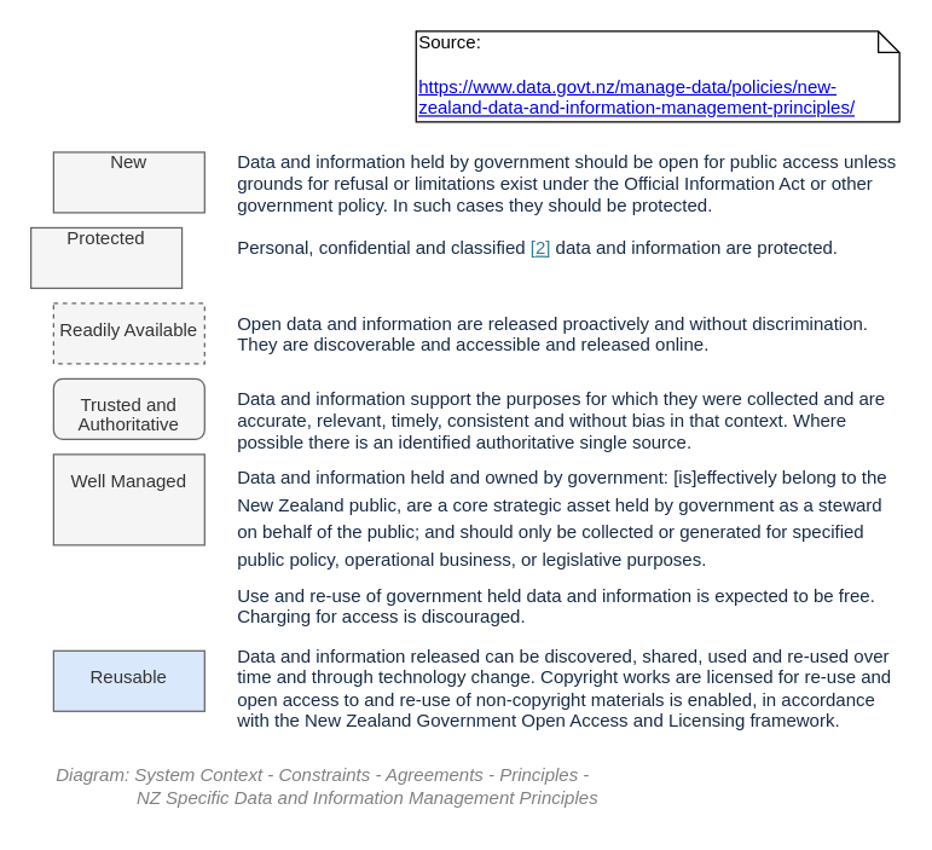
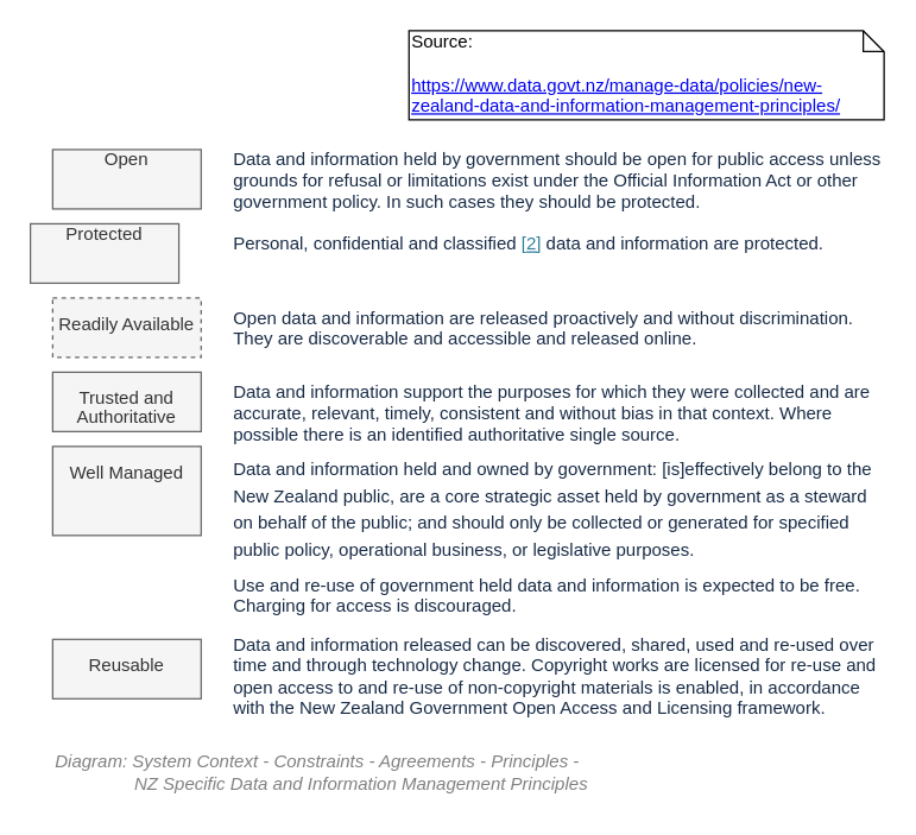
  <mxCell id="0" />
  <mxCell id="1" value="Diagram" parent="0" />
- <mxCell id="2" value="New" style="rounded=0;whiteSpace=wrap;html=1;shadow=0;glass=0;comic=0;strokeColor=#666666;fillColor=#f5f5f5;fontSize=12;align=center;fontColor=#333333;recursiveResize=0;container=1;collapsible=0;overflow=fill;verticalAlign=middle;" vertex="1" parent="1"><mxGeometry x="35" y="100" width="100" height="40" as="geometry" /></mxCell>
+ <mxCell id="2" value="Open" style="rounded=0;whiteSpace=wrap;html=1;shadow=0;glass=0;comic=0;strokeColor=#666666;fillColor=#f5f5f5;fontSize=12;align=center;fontColor=#333333;recursiveResize=0;container=1;collapsible=0;overflow=fill;verticalAlign=middle;" vertex="1" parent="1"><mxGeometry x="35" y="100" width="100" height="40" as="geometry" /></mxCell>
  <mxCell id="3" value="&lt;span style=&quot;color: rgb(24, 43, 70); font-family: &amp;quot;fira sans&amp;quot;, helvetica, arial, sans-serif; font-size: 12px;&quot;&gt;&lt;font style=&quot;font-size: 12px;&quot;&gt;Data and information held by government should be open for public access unless grounds for refusal or limitations exist under the Official Information Act or other government policy. In such cases they should be protected.&lt;/font&gt;&lt;/span&gt;" style="text;html=1;strokeColor=none;fillColor=none;align=left;verticalAlign=top;whiteSpace=wrap;rounded=0;fontFamily=Helvetica;fontSize=12;fontColor=#999999;gradientColor=none;recursiveResize=0;" vertex="1" parent="1"><mxGeometry x="155" y="93" width="440" height="40" as="geometry" /></mxCell>
  <mxCell id="4" value="Protected" style="rounded=0;whiteSpace=wrap;html=1;shadow=0;glass=0;comic=0;strokeColor=#666666;fillColor=#f5f5f5;fontSize=12;align=center;fontColor=#333333;recursiveResize=0;container=1;collapsible=0;overflow=fill;verticalAlign=middle;" vertex="1" parent="1"><mxGeometry x="20" y="150" width="100" height="40" as="geometry" /></mxCell>
  <mxCell id="5" value="&lt;h3 style=&quot;box-sizing: border-box; font-family: &amp;quot;fira sans&amp;quot;, helvetica, arial, sans-serif; font-weight: 500; line-height: 1.1; font-size: 12px;&quot;&gt;&lt;font style=&quot;font-size: 12px&quot;&gt;Readily Available&lt;/font&gt;&lt;/h3&gt;" style="rounded=0;whiteSpace=wrap;html=1;shadow=0;glass=0;comic=0;strokeColor=#666666;fillColor=#f5f5f5;fontSize=12;align=center;fontColor=#333333;recursiveResize=0;container=1;collapsible=0;overflow=fill;verticalAlign=middle;dashed=1;" vertex="1" parent="1"><mxGeometry x="35" y="200" width="100" height="40" as="geometry" /></mxCell>
- <mxCell id="6" value="&lt;h3 style=&quot;box-sizing: border-box; font-family: &amp;quot;fira sans&amp;quot;, helvetica, arial, sans-serif; font-weight: 500; line-height: 1.1; font-size: 12px;&quot;&gt;Trusted and Authoritative&lt;/h3&gt;" style="whiteSpace=wrap;html=1;shadow=0;glass=0;comic=0;strokeColor=#666666;fillColor=#f5f5f5;fontSize=12;align=center;fontColor=#333333;recursiveResize=0;container=1;collapsible=0;overflow=fill;verticalAlign=middle;rounded=1;" vertex="1" parent="1"><mxGeometry x="35" y="250" width="100" height="40" as="geometry" /></mxCell>
+ <mxCell id="6" value="&lt;h3 style=&quot;box-sizing: border-box; font-family: &amp;quot;fira sans&amp;quot;, helvetica, arial, sans-serif; font-weight: 500; line-height: 1.1; font-size: 12px;&quot;&gt;Trusted and Authoritative&lt;/h3&gt;" style="rounded=0;whiteSpace=wrap;html=1;shadow=0;glass=0;comic=0;strokeColor=#666666;fillColor=#f5f5f5;fontSize=12;align=center;fontColor=#333333;recursiveResize=0;container=1;collapsible=0;overflow=fill;verticalAlign=middle;" vertex="1" parent="1"><mxGeometry x="35" y="250" width="100" height="40" as="geometry" /></mxCell>
  <mxCell id="7" value="&lt;h3 style=&quot;box-sizing: border-box; font-family: &amp;quot;fira sans&amp;quot;, helvetica, arial, sans-serif; font-weight: 500; line-height: 1.1; font-size: 12px;&quot;&gt;Well Managed&lt;/h3&gt;" style="rounded=0;whiteSpace=wrap;html=1;shadow=0;glass=0;comic=0;strokeColor=#666666;fillColor=#f5f5f5;fontSize=12;align=center;fontColor=#333333;recursiveResize=0;container=1;collapsible=0;overflow=fill;verticalAlign=middle;" vertex="1" parent="1"><mxGeometry x="35" y="300" width="100" height="60" as="geometry" /></mxCell>
- <mxCell id="8" value="&lt;h3 style=&quot;box-sizing: border-box; font-family: &amp;quot;fira sans&amp;quot;, helvetica, arial, sans-serif; font-weight: 500; line-height: 1.1; font-size: 12px;&quot;&gt;Reusable&lt;/h3&gt;" style="rounded=0;whiteSpace=wrap;html=1;shadow=0;glass=0;comic=0;strokeColor=#666666;fillColor=#dae8fc;fontSize=12;align=center;fontColor=#333333;recursiveResize=0;container=1;collapsible=0;overflow=fill;verticalAlign=middle;" vertex="1" parent="1"><mxGeometry x="35" y="430" width="100" height="40" as="geometry" /></mxCell>
+ <mxCell id="8" value="&lt;h3 style=&quot;box-sizing: border-box; font-family: &amp;quot;fira sans&amp;quot;, helvetica, arial, sans-serif; font-weight: 500; line-height: 1.1; font-size: 12px;&quot;&gt;Reusable&lt;/h3&gt;" style="rounded=0;whiteSpace=wrap;html=1;shadow=0;glass=0;comic=0;strokeColor=#666666;fillColor=#f5f5f5;fontSize=12;align=center;fontColor=#333333;recursiveResize=0;container=1;collapsible=0;overflow=fill;verticalAlign=middle;" vertex="1" parent="1"><mxGeometry x="35" y="430" width="100" height="40" as="geometry" /></mxCell>
  <mxCell id="9" value="&lt;font style=&quot;font-size: 12px;&quot;&gt;&lt;span style=&quot;color: rgb(24, 43, 70); font-family: &amp;quot;fira sans&amp;quot;, helvetica, arial, sans-serif; font-size: 12px;&quot;&gt;Personal, confidential and classified&amp;nbsp;&lt;/span&gt;&lt;a href=&quot;https://www.data.govt.nz/manage-data/policies/new-zealand-data-and-information-management-principles/#fn2&quot; style=&quot;box-sizing: border-box; background-color: transparent; color: rgb(48, 125, 153); font-family: &amp;quot;fira sans&amp;quot;, helvetica, arial, sans-serif; font-size: 12px;&quot;&gt;[2]&lt;/a&gt;&lt;span style=&quot;color: rgb(24, 43, 70); font-family: &amp;quot;fira sans&amp;quot;, helvetica, arial, sans-serif; font-size: 12px;&quot;&gt;&amp;nbsp;data and information are protected.&lt;/span&gt;&lt;/font&gt;" style="text;html=1;strokeColor=none;fillColor=none;align=left;verticalAlign=top;whiteSpace=wrap;rounded=0;fontFamily=Helvetica;fontSize=12;fontColor=#999999;gradientColor=none;recursiveResize=0;" vertex="1" parent="1"><mxGeometry x="155" y="150" width="440" height="40" as="geometry" /></mxCell>
  <mxCell id="10" value="&lt;span style=&quot;color: rgb(24, 43, 70); font-family: &amp;quot;fira sans&amp;quot;, helvetica, arial, sans-serif; font-size: 12px;&quot;&gt;&lt;font style=&quot;font-size: 12px;&quot;&gt;Open data and information are released proactively and without discrimination. They are discoverable and accessible and released online.&lt;/font&gt;&lt;/span&gt;" style="text;html=1;strokeColor=none;fillColor=none;align=left;verticalAlign=top;whiteSpace=wrap;rounded=0;fontFamily=Helvetica;fontSize=12;fontColor=#999999;gradientColor=none;recursiveResize=0;" vertex="1" parent="1"><mxGeometry x="155" y="200" width="440" height="40" as="geometry" /></mxCell>
  <mxCell id="11" value="&lt;span style=&quot;color: rgb(24, 43, 70); font-family: &amp;quot;fira sans&amp;quot;, helvetica, arial, sans-serif; font-size: 12px;&quot;&gt;&lt;font style=&quot;font-size: 12px;&quot;&gt;Data and information support the purposes for which they were collected and are accurate, relevant, timely, consistent and without bias in that context. Where possible there is an identified authoritative single source.&lt;/font&gt;&lt;/span&gt;" style="text;html=1;strokeColor=none;fillColor=none;align=left;verticalAlign=top;whiteSpace=wrap;rounded=0;fontFamily=Helvetica;fontSize=12;fontColor=#999999;gradientColor=none;recursiveResize=0;" vertex="1" parent="1"><mxGeometry x="155" y="250" width="440" height="40" as="geometry" /></mxCell>
  <mxCell id="12" value="&lt;p style=&quot;box-sizing: border-box; margin: 0px 0px 20px; line-height: 1.5em; color: rgb(24, 43, 70); font-family: &amp;quot;fira sans&amp;quot;, helvetica, arial, sans-serif; font-size: 12px;&quot;&gt;&lt;font style=&quot;font-size: 12px;&quot;&gt;Data and information held and owned by government: [is]&lt;/font&gt;&lt;span style=&quot;font-size: 12px;&quot;&gt;effectively belong to the New Zealand public,&amp;nbsp;&lt;/span&gt;&lt;span style=&quot;font-size: 12px;&quot;&gt;are a core strategic asset held by government as a steward on behalf of the public; and&amp;nbsp;&lt;/span&gt;&lt;span style=&quot;font-size: 12px;&quot;&gt;should only be collected or generated for specified public policy, operational business, or legislative purposes.&lt;/span&gt;&lt;/p&gt;" style="text;html=1;strokeColor=none;fillColor=none;align=left;verticalAlign=top;whiteSpace=wrap;rounded=0;fontFamily=Helvetica;fontSize=12;fontColor=#999999;gradientColor=none;recursiveResize=0;" vertex="1" parent="1"><mxGeometry x="155" y="300" width="440" height="80" as="geometry" /></mxCell>
  <mxCell id="13" value="&lt;span style=&quot;color: rgb(24, 43, 70); font-family: &amp;quot;fira sans&amp;quot;, helvetica, arial, sans-serif; font-size: 12px;&quot;&gt;&lt;font style=&quot;font-size: 12px;&quot;&gt;Use and re-use of government held data and information is expected to be free. Charging for access is discouraged.&lt;/font&gt;&lt;/span&gt;" style="text;html=1;strokeColor=none;fillColor=none;align=left;verticalAlign=top;whiteSpace=wrap;rounded=0;fontFamily=Helvetica;fontSize=12;fontColor=#999999;gradientColor=none;recursiveResize=0;" vertex="1" parent="1"><mxGeometry x="155" y="380" width="440" height="40" as="geometry" /></mxCell>
  <mxCell id="14" value="&lt;span style=&quot;color: rgb(24, 43, 70); font-family: &amp;quot;fira sans&amp;quot;, helvetica, arial, sans-serif; font-size: 12px;&quot;&gt;&lt;font style=&quot;font-size: 12px;&quot;&gt;Data and information released can be discovered, shared, used and re-used over time and through technology change. Copyright works are licensed for re-use and open access to and re-use of non-copyright materials is enabled, in accordance with the New Zealand Government Open Access and Licensing framework.&lt;/font&gt;&lt;/span&gt;" style="text;html=1;strokeColor=none;fillColor=none;align=left;verticalAlign=top;whiteSpace=wrap;rounded=0;fontFamily=Helvetica;fontSize=12;fontColor=#999999;gradientColor=none;recursiveResize=0;" vertex="1" parent="1"><mxGeometry x="155" y="420" width="440" height="40" as="geometry" /></mxCell>
  <mxCell id="15" value="Source:&lt;br&gt;&lt;br&gt;&lt;a href=&quot;data:page/id,PDShuZ-yXdiyHlfbQ3Md&quot;&gt;https://www.data.govt.nz/manage-data/policies/new-zealand-data-and-information-management-principles/&lt;br&gt;&lt;span style=&quot;color: rgba(0 , 0 , 0 , 0) ; font-family: monospace ; font-size: 0px ; white-space: nowrap&quot;&gt;%3CmxGraphModel%3E%3Croot%3E%3CmxCell%20id%3D%220%22%2F%3E%3CmxCell%20id%3D%221%22%20parent%3D%220%22%2F%3E%3CUserObject%20label%3D%22NZ%20Data%20and%20Information%20Management%20Principles%22%20link%3D%22https%3A%2F%2Fwww.data.govt.nz%2Fmanage-data%2Fpolicies%2Fnew-zealand-data-and-information-management-principles%2F%22%20id%3D%222%22%3E%3CmxCell%20style%3D%22text%3Bhtml%3D1%3BstrokeColor%3Dnone%3BfillColor%3Dnone%3BwhiteSpace%3Dwrap%3Balign%3Dleft%3BverticalAlign%3Dmiddle%3BfontColor%3D%230000EE%3BfontStyle%3D4%3Bdashed%3D1%3Bopacity%3D20%3B%22%20vertex%3D%221%22%20parent%3D%221%22%3E%3CmxGeometry%20x%3D%22400%22%20y%3D%22650%22%20width%3D%22270%22%20height%3D%2240%22%20as%3D%22geometry%22%2F%3E%3C%2FmxCell%3E%3C%2FUserObject%3E%3C%2Froot%3E%3C%2FmxGraphModel%3E&lt;/span&gt;&lt;/a&gt;&lt;font color=&quot;rgba(0, 0, 0, 0)&quot; face=&quot;monospace&quot;&gt;&lt;span style=&quot;font-size: 0px ; white-space: nowrap&quot;&gt;&lt;a href=&quot;data:page/id,PDShuZ-yXdiyHlfbQ3Md&quot;&gt;https://www.data.govt.nz/manage-data/policies/new-zealand-data-and-information-management-principles/&lt;br&gt;&lt;/a&gt;&lt;br&gt;&lt;/span&gt;&lt;/font&gt;" style="shape=note;whiteSpace=wrap;html=1;size=14;verticalAlign=top;align=left;spacingTop=-6;" vertex="1" parent="1"><mxGeometry x="275" y="20" width="320" height="60" as="geometry" /></mxCell>
  <mxCell id="16" value="Context/Legend" parent="0" />
  <mxCell id="17" value="Title/Diagram" parent="0" />
  <mxCell id="18" value="&lt;font style=&quot;font-size: 12px&quot;&gt;Diagram: System Context - Constraints - Agreements - Principles -&amp;nbsp;&amp;nbsp;&lt;br&gt;&lt;span style=&quot;font-size: 12px&quot;&gt;&amp;nbsp; &amp;nbsp; &amp;nbsp; &amp;nbsp; &amp;nbsp; &amp;nbsp; &amp;nbsp; &amp;nbsp; NZ Specific&amp;nbsp;&lt;/span&gt;Data and Information Management Principles&lt;/font&gt;" style="text;strokeColor=none;fillColor=none;html=1;fontSize=12;fontStyle=2;verticalAlign=middle;align=left;shadow=0;glass=0;comic=0;opacity=30;fontColor=#808080;" vertex="1" parent="17"><mxGeometry x="35" y="500" width="520" height="40" as="geometry" /></mxCell>
